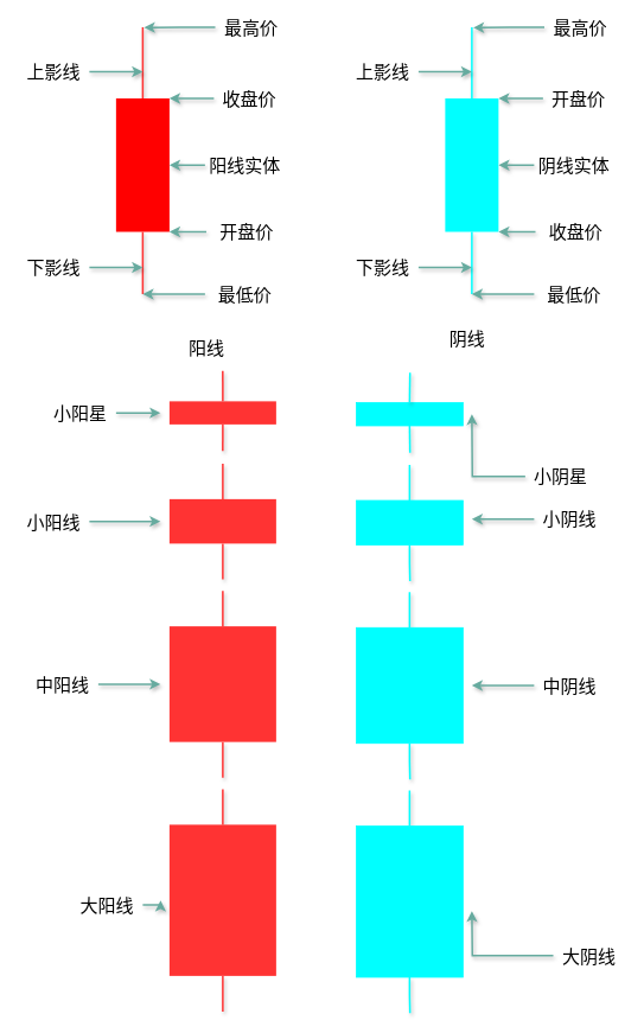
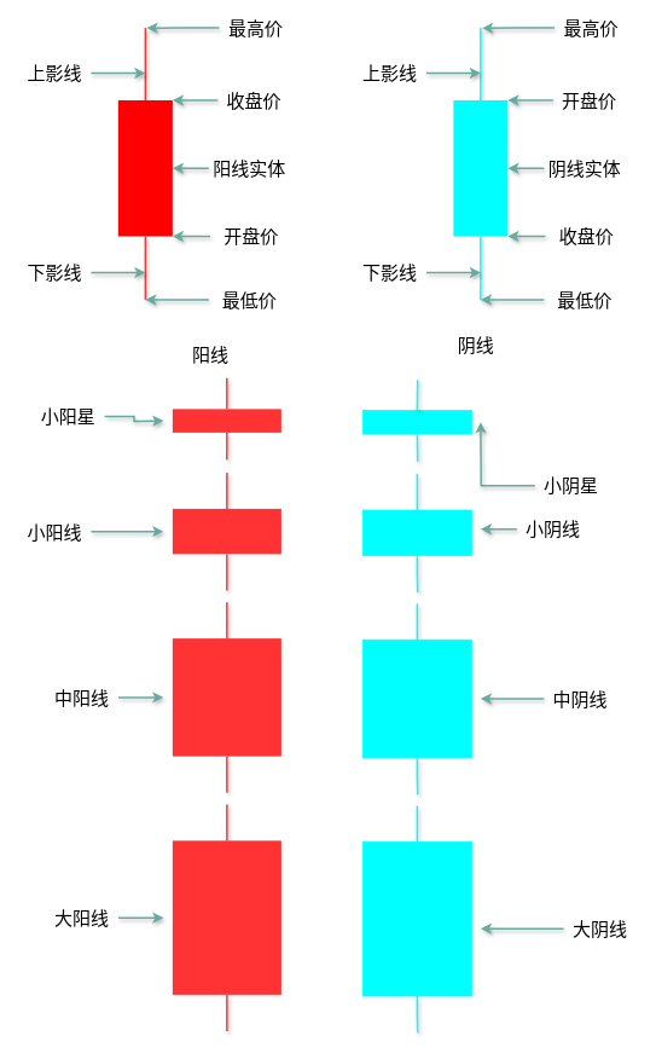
  <mxCell id="0" />
  <mxCell id="1" parent="0" />
  <mxCell id="2" style="edgeStyle=orthogonalEdgeStyle;rounded=0;jumpSize=9;orthogonalLoop=1;jettySize=auto;html=1;exitX=0.5;exitY=0;exitDx=0;exitDy=0;shadow=1;strokeColor=#FF3333;endArrow=none;endFill=0;strokeWidth=2;" parent="1" source="3" edge="1"><mxGeometry relative="1" as="geometry"><mxPoint x="160" y="30" as="targetPoint" /></mxGeometry></mxCell>
  <mxCell id="3" value="" style="rounded=0;whiteSpace=wrap;html=1;fillColor=#FF0000;strokeColor=none;" parent="1" vertex="1"><mxGeometry x="130" y="110" width="60" height="150" as="geometry" /></mxCell>
  <mxCell id="4" style="edgeStyle=orthogonalEdgeStyle;rounded=0;jumpSize=9;orthogonalLoop=1;jettySize=auto;html=1;exitX=0.5;exitY=0;exitDx=0;exitDy=0;shadow=1;endArrow=none;endFill=0;strokeColor=#00FFFF;strokeWidth=2;" parent="1" source="6" edge="1"><mxGeometry relative="1" as="geometry"><mxPoint x="530" y="30" as="targetPoint" /></mxGeometry></mxCell>
  <mxCell id="5" style="edgeStyle=orthogonalEdgeStyle;rounded=0;jumpSize=9;orthogonalLoop=1;jettySize=auto;html=1;exitX=0.5;exitY=1;exitDx=0;exitDy=0;shadow=1;endArrow=none;endFill=0;strokeColor=#00FFFF;strokeWidth=2;" parent="1" source="6" edge="1"><mxGeometry relative="1" as="geometry"><mxPoint x="530" y="330" as="targetPoint" /></mxGeometry></mxCell>
  <mxCell id="6" value="" style="rounded=0;whiteSpace=wrap;html=1;fillColor=#00FFFF;strokeColor=none;" parent="1" vertex="1"><mxGeometry x="500" y="110" width="60" height="150" as="geometry" /></mxCell>
  <mxCell id="7" value="" style="endArrow=none;html=1;entryX=0.5;entryY=1;entryDx=0;entryDy=0;strokeColor=#FF3333;shadow=1;jumpSize=9;strokeWidth=2;" parent="1" target="3" edge="1"><mxGeometry width="50" height="50" relative="1" as="geometry"><mxPoint x="160" y="330" as="sourcePoint" /><mxPoint x="180" y="280" as="targetPoint" /></mxGeometry></mxCell>
  <mxCell id="8" style="edgeStyle=orthogonalEdgeStyle;rounded=0;jumpSize=9;orthogonalLoop=1;jettySize=auto;html=1;exitX=0;exitY=0.5;exitDx=0;exitDy=0;shadow=1;endArrow=classic;endFill=1;strokeColor=#67AB9F;strokeWidth=2;fontSize=20;" parent="1" source="9" edge="1"><mxGeometry relative="1" as="geometry"><mxPoint x="161.5" y="30.286" as="targetPoint" /><Array as="points"><mxPoint x="202" y="30" /></Array></mxGeometry></mxCell>
  <mxCell id="9" value="最高价" style="text;html=1;strokeColor=none;fillColor=none;align=center;verticalAlign=middle;whiteSpace=wrap;rounded=0;fontSize=20;" parent="1" vertex="1"><mxGeometry x="241.5" y="20" width="80" height="20" as="geometry" /></mxCell>
  <mxCell id="10" style="edgeStyle=orthogonalEdgeStyle;rounded=0;jumpSize=9;orthogonalLoop=1;jettySize=auto;html=1;exitX=0;exitY=0.5;exitDx=0;exitDy=0;shadow=1;endArrow=classic;endFill=1;strokeColor=#67AB9F;strokeWidth=2;fontSize=20;" parent="1" source="11" edge="1"><mxGeometry relative="1" as="geometry"><mxPoint x="190" y="110" as="targetPoint" /></mxGeometry></mxCell>
  <mxCell id="11" value="收盘价" style="text;html=1;strokeColor=none;fillColor=none;align=center;verticalAlign=middle;whiteSpace=wrap;rounded=0;fontSize=20;" parent="1" vertex="1"><mxGeometry x="240" y="100" width="80" height="20" as="geometry" /></mxCell>
  <mxCell id="12" style="edgeStyle=orthogonalEdgeStyle;rounded=0;jumpSize=9;orthogonalLoop=1;jettySize=auto;html=1;exitX=0;exitY=0.5;exitDx=0;exitDy=0;shadow=1;endArrow=classic;endFill=1;strokeColor=#67AB9F;strokeWidth=2;fontSize=20;" parent="1" source="13" target="3" edge="1"><mxGeometry relative="1" as="geometry" /></mxCell>
  <mxCell id="13" value="阳线实体" style="text;html=1;strokeColor=none;fillColor=none;align=center;verticalAlign=middle;whiteSpace=wrap;rounded=0;fontSize=20;" parent="1" vertex="1"><mxGeometry x="230" y="175" width="90" height="20" as="geometry" /></mxCell>
  <mxCell id="14" style="edgeStyle=orthogonalEdgeStyle;rounded=0;jumpSize=9;orthogonalLoop=1;jettySize=auto;html=1;exitX=0;exitY=0.5;exitDx=0;exitDy=0;shadow=1;endArrow=classic;endFill=1;strokeColor=#67AB9F;strokeWidth=2;fontSize=20;" parent="1" source="15" edge="1"><mxGeometry relative="1" as="geometry"><mxPoint x="190" y="260" as="targetPoint" /></mxGeometry></mxCell>
  <mxCell id="15" value="开盘价" style="text;html=1;strokeColor=none;fillColor=none;align=center;verticalAlign=middle;whiteSpace=wrap;rounded=0;fontSize=20;" parent="1" vertex="1"><mxGeometry x="231.5" y="250" width="90" height="20" as="geometry" /></mxCell>
  <mxCell id="16" style="edgeStyle=orthogonalEdgeStyle;rounded=0;jumpSize=9;orthogonalLoop=1;jettySize=auto;html=1;exitX=0;exitY=0.5;exitDx=0;exitDy=0;shadow=1;endArrow=classic;endFill=1;strokeColor=#67AB9F;strokeWidth=2;fontSize=20;" parent="1" source="17" edge="1"><mxGeometry relative="1" as="geometry"><mxPoint x="160" y="330" as="targetPoint" /></mxGeometry></mxCell>
  <mxCell id="17" value="最低价" style="text;html=1;strokeColor=none;fillColor=none;align=center;verticalAlign=middle;whiteSpace=wrap;rounded=0;fontSize=20;" parent="1" vertex="1"><mxGeometry x="230" y="320" width="90" height="20" as="geometry" /></mxCell>
  <mxCell id="18" style="edgeStyle=orthogonalEdgeStyle;rounded=0;jumpSize=9;orthogonalLoop=1;jettySize=auto;html=1;exitX=1;exitY=0.5;exitDx=0;exitDy=0;shadow=1;endArrow=classic;endFill=1;strokeColor=#67AB9F;strokeWidth=2;fontSize=20;" parent="1" source="19" edge="1"><mxGeometry relative="1" as="geometry"><mxPoint x="160" y="80" as="targetPoint" /></mxGeometry></mxCell>
  <mxCell id="19" value="上影线" style="text;html=1;strokeColor=none;fillColor=none;align=center;verticalAlign=middle;whiteSpace=wrap;rounded=0;fontSize=20;" parent="1" vertex="1"><mxGeometry x="20" y="70" width="80" height="20" as="geometry" /></mxCell>
  <mxCell id="20" style="edgeStyle=orthogonalEdgeStyle;rounded=0;jumpSize=9;orthogonalLoop=1;jettySize=auto;html=1;exitX=1;exitY=0.5;exitDx=0;exitDy=0;shadow=1;endArrow=classic;endFill=1;strokeColor=#67AB9F;strokeWidth=2;fontSize=20;" parent="1" source="21" edge="1"><mxGeometry relative="1" as="geometry"><mxPoint x="160" y="300" as="targetPoint" /></mxGeometry></mxCell>
  <mxCell id="21" value="下影线" style="text;html=1;strokeColor=none;fillColor=none;align=center;verticalAlign=middle;whiteSpace=wrap;rounded=0;fontSize=20;" parent="1" vertex="1"><mxGeometry x="20" y="290" width="80" height="20" as="geometry" /></mxCell>
  <mxCell id="22" style="edgeStyle=orthogonalEdgeStyle;rounded=0;jumpSize=9;orthogonalLoop=1;jettySize=auto;html=1;exitX=0;exitY=0.5;exitDx=0;exitDy=0;shadow=1;endArrow=classic;endFill=1;strokeColor=#67AB9F;strokeWidth=2;fontSize=20;" parent="1" source="23" edge="1"><mxGeometry relative="1" as="geometry"><mxPoint x="531.571" y="30.429" as="targetPoint" /><Array as="points"><mxPoint x="572" y="30" /></Array></mxGeometry></mxCell>
  <mxCell id="23" value="最高价" style="text;html=1;strokeColor=none;fillColor=none;align=center;verticalAlign=middle;whiteSpace=wrap;rounded=0;fontSize=20;" parent="1" vertex="1"><mxGeometry x="611.5" y="20" width="80" height="20" as="geometry" /></mxCell>
  <mxCell id="24" style="edgeStyle=orthogonalEdgeStyle;rounded=0;jumpSize=9;orthogonalLoop=1;jettySize=auto;html=1;exitX=0;exitY=0.5;exitDx=0;exitDy=0;shadow=1;endArrow=classic;endFill=1;strokeColor=#67AB9F;strokeWidth=2;fontSize=20;" parent="1" source="25" edge="1"><mxGeometry relative="1" as="geometry"><mxPoint x="560" y="110" as="targetPoint" /></mxGeometry></mxCell>
  <mxCell id="25" value="开盘价" style="text;html=1;strokeColor=none;fillColor=none;align=center;verticalAlign=middle;whiteSpace=wrap;rounded=0;fontSize=20;" parent="1" vertex="1"><mxGeometry x="610" y="100" width="80" height="20" as="geometry" /></mxCell>
  <mxCell id="26" style="edgeStyle=orthogonalEdgeStyle;rounded=0;jumpSize=9;orthogonalLoop=1;jettySize=auto;html=1;exitX=0;exitY=0.5;exitDx=0;exitDy=0;shadow=1;endArrow=classic;endFill=1;strokeColor=#67AB9F;strokeWidth=2;fontSize=20;" parent="1" source="27" edge="1"><mxGeometry relative="1" as="geometry"><mxPoint x="560" y="185" as="targetPoint" /></mxGeometry></mxCell>
  <mxCell id="27" value="阴线实体" style="text;html=1;strokeColor=none;fillColor=none;align=center;verticalAlign=middle;whiteSpace=wrap;rounded=0;fontSize=20;" parent="1" vertex="1"><mxGeometry x="600" y="175" width="90" height="20" as="geometry" /></mxCell>
  <mxCell id="28" style="edgeStyle=orthogonalEdgeStyle;rounded=0;jumpSize=9;orthogonalLoop=1;jettySize=auto;html=1;exitX=0;exitY=0.5;exitDx=0;exitDy=0;shadow=1;endArrow=classic;endFill=1;strokeColor=#67AB9F;strokeWidth=2;fontSize=20;" parent="1" source="29" edge="1"><mxGeometry relative="1" as="geometry"><mxPoint x="560" y="260" as="targetPoint" /></mxGeometry></mxCell>
  <mxCell id="29" value="收盘价" style="text;html=1;strokeColor=none;fillColor=none;align=center;verticalAlign=middle;whiteSpace=wrap;rounded=0;fontSize=20;" parent="1" vertex="1"><mxGeometry x="601.5" y="250" width="90" height="20" as="geometry" /></mxCell>
  <mxCell id="30" style="edgeStyle=orthogonalEdgeStyle;rounded=0;jumpSize=9;orthogonalLoop=1;jettySize=auto;html=1;exitX=0;exitY=0.5;exitDx=0;exitDy=0;shadow=1;endArrow=classic;endFill=1;strokeColor=#67AB9F;strokeWidth=2;fontSize=20;" parent="1" source="31" edge="1"><mxGeometry relative="1" as="geometry"><mxPoint x="530" y="330" as="targetPoint" /></mxGeometry></mxCell>
  <mxCell id="31" value="最低价" style="text;html=1;strokeColor=none;fillColor=none;align=center;verticalAlign=middle;whiteSpace=wrap;rounded=0;fontSize=20;" parent="1" vertex="1"><mxGeometry x="600" y="320" width="90" height="20" as="geometry" /></mxCell>
  <mxCell id="32" style="edgeStyle=orthogonalEdgeStyle;rounded=0;jumpSize=9;orthogonalLoop=1;jettySize=auto;html=1;exitX=1;exitY=0.5;exitDx=0;exitDy=0;shadow=1;endArrow=classic;endFill=1;strokeColor=#67AB9F;strokeWidth=2;fontSize=20;" parent="1" source="33" edge="1"><mxGeometry relative="1" as="geometry"><mxPoint x="530" y="80" as="targetPoint" /></mxGeometry></mxCell>
  <mxCell id="33" value="上影线" style="text;html=1;strokeColor=none;fillColor=none;align=center;verticalAlign=middle;whiteSpace=wrap;rounded=0;fontSize=20;" parent="1" vertex="1"><mxGeometry x="390" y="70" width="80" height="20" as="geometry" /></mxCell>
  <mxCell id="34" style="edgeStyle=orthogonalEdgeStyle;rounded=0;jumpSize=9;orthogonalLoop=1;jettySize=auto;html=1;exitX=1;exitY=0.5;exitDx=0;exitDy=0;shadow=1;endArrow=classic;endFill=1;strokeColor=#67AB9F;strokeWidth=2;fontSize=20;" parent="1" source="35" edge="1"><mxGeometry relative="1" as="geometry"><mxPoint x="530" y="300" as="targetPoint" /></mxGeometry></mxCell>
  <mxCell id="35" value="下影线" style="text;html=1;strokeColor=none;fillColor=none;align=center;verticalAlign=middle;whiteSpace=wrap;rounded=0;fontSize=20;" parent="1" vertex="1"><mxGeometry x="390" y="290" width="80" height="20" as="geometry" /></mxCell>
  <mxCell id="36" value="阳线" style="text;html=1;strokeColor=none;fillColor=none;align=center;verticalAlign=middle;whiteSpace=wrap;rounded=0;fontSize=20;" parent="1" vertex="1"><mxGeometry x="196.5" y="380" width="70" height="20" as="geometry" /></mxCell>
  <mxCell id="37" value="阴线" style="text;html=1;align=center;verticalAlign=middle;whiteSpace=wrap;rounded=0;fontSize=20;" parent="1" vertex="1"><mxGeometry x="490" y="370" width="70" height="20" as="geometry" /></mxCell>
  <mxCell id="38" style="edgeStyle=orthogonalEdgeStyle;rounded=0;orthogonalLoop=1;jettySize=auto;html=1;exitX=0.5;exitY=1;exitDx=0;exitDy=0;endArrow=none;endFill=0;strokeColor=#FF3333;strokeWidth=2;shadow=1;" edge="1" parent="1" source="40"><mxGeometry relative="1" as="geometry"><mxPoint x="249.944" y="506.389" as="targetPoint" /></mxGeometry></mxCell>
  <mxCell id="39" style="edgeStyle=orthogonalEdgeStyle;rounded=0;orthogonalLoop=1;jettySize=auto;html=1;exitX=0.5;exitY=0;exitDx=0;exitDy=0;shadow=1;endArrow=none;endFill=0;strokeColor=#FF3333;strokeWidth=2;" edge="1" parent="1" source="40"><mxGeometry relative="1" as="geometry"><mxPoint x="249.944" y="416.389" as="targetPoint" /></mxGeometry></mxCell>
  <mxCell id="40" value="" style="rounded=0;whiteSpace=wrap;html=1;fillColor=#FF3333;strokeColor=none;" vertex="1" parent="1"><mxGeometry x="190" y="450.5" width="120" height="26" as="geometry" /></mxCell>
  <mxCell id="41" style="edgeStyle=orthogonalEdgeStyle;rounded=0;orthogonalLoop=1;jettySize=auto;html=1;exitX=0.5;exitY=1;exitDx=0;exitDy=0;endArrow=none;endFill=0;strokeColor=#FF3333;strokeWidth=2;shadow=1;" edge="1" source="43" parent="1"><mxGeometry relative="1" as="geometry"><mxPoint x="250" y="650.5" as="targetPoint" /></mxGeometry></mxCell>
  <mxCell id="42" style="edgeStyle=orthogonalEdgeStyle;rounded=0;orthogonalLoop=1;jettySize=auto;html=1;exitX=0.5;exitY=0;exitDx=0;exitDy=0;shadow=1;endArrow=none;endFill=0;strokeColor=#FF3333;strokeWidth=2;" edge="1" source="43" parent="1"><mxGeometry relative="1" as="geometry"><mxPoint x="250" y="520.5" as="targetPoint" /></mxGeometry></mxCell>
  <mxCell id="43" value="" style="rounded=0;whiteSpace=wrap;html=1;fillColor=#FF3333;strokeColor=none;" vertex="1" parent="1"><mxGeometry x="190" y="560.5" width="120" height="50" as="geometry" /></mxCell>
  <mxCell id="44" style="edgeStyle=orthogonalEdgeStyle;rounded=0;orthogonalLoop=1;jettySize=auto;html=1;exitX=0.5;exitY=1;exitDx=0;exitDy=0;shadow=1;endArrow=none;endFill=0;strokeColor=#FF3333;strokeWidth=2;" edge="1" parent="1" source="46"><mxGeometry relative="1" as="geometry"><mxPoint x="250" y="873.5" as="targetPoint" /></mxGeometry></mxCell>
  <mxCell id="45" style="edgeStyle=orthogonalEdgeStyle;rounded=0;orthogonalLoop=1;jettySize=auto;html=1;exitX=0.5;exitY=0;exitDx=0;exitDy=0;shadow=1;endArrow=none;endFill=0;strokeColor=#FF3333;strokeWidth=2;" edge="1" parent="1" source="46"><mxGeometry relative="1" as="geometry"><mxPoint x="250" y="663.5" as="targetPoint" /></mxGeometry></mxCell>
  <mxCell id="46" value="" style="rounded=0;whiteSpace=wrap;html=1;fillColor=#FF3333;strokeColor=none;" vertex="1" parent="1"><mxGeometry x="190" y="703.5" width="120" height="130" as="geometry" /></mxCell>
  <mxCell id="47" style="edgeStyle=orthogonalEdgeStyle;rounded=0;orthogonalLoop=1;jettySize=auto;html=1;exitX=0.5;exitY=1;exitDx=0;exitDy=0;shadow=1;endArrow=none;endFill=0;strokeColor=#FF3333;strokeWidth=2;" edge="1" parent="1" source="49"><mxGeometry relative="1" as="geometry"><mxPoint x="250" y="1136.5" as="targetPoint" /></mxGeometry></mxCell>
  <mxCell id="48" style="edgeStyle=orthogonalEdgeStyle;rounded=0;orthogonalLoop=1;jettySize=auto;html=1;exitX=0.5;exitY=0;exitDx=0;exitDy=0;shadow=1;endArrow=none;endFill=0;strokeColor=#FF3333;strokeWidth=2;" edge="1" parent="1" source="49"><mxGeometry relative="1" as="geometry"><mxPoint x="250" y="886.5" as="targetPoint" /></mxGeometry></mxCell>
  <mxCell id="49" value="" style="rounded=0;whiteSpace=wrap;html=1;fillColor=#FF3333;strokeColor=none;" vertex="1" parent="1"><mxGeometry x="190" y="926.5" width="120" height="170" as="geometry" /></mxCell>
  <mxCell id="50" style="edgeStyle=orthogonalEdgeStyle;rounded=0;orthogonalLoop=1;jettySize=auto;html=1;exitX=0.5;exitY=1;exitDx=0;exitDy=0;endArrow=none;endFill=0;strokeColor=#00FFFF;strokeWidth=2;shadow=1;" edge="1" source="51" parent="1"><mxGeometry relative="1" as="geometry"><mxPoint x="460.429" y="508.429" as="targetPoint" /></mxGeometry></mxCell>
  <mxCell id="51" value="" style="rounded=0;whiteSpace=wrap;html=1;fillColor=#00FFFF;strokeColor=#00FFFF;" vertex="1" parent="1"><mxGeometry x="400" y="452" width="120" height="26" as="geometry" /></mxCell>
  <mxCell id="52" style="edgeStyle=orthogonalEdgeStyle;rounded=0;orthogonalLoop=1;jettySize=auto;html=1;exitX=0.5;exitY=1;exitDx=0;exitDy=0;endArrow=none;endFill=0;strokeColor=#00FFFF;strokeWidth=2;shadow=1;" edge="1" source="54" parent="1"><mxGeometry relative="1" as="geometry"><mxPoint x="460.429" y="652.714" as="targetPoint" /></mxGeometry></mxCell>
  <mxCell id="53" style="edgeStyle=orthogonalEdgeStyle;rounded=0;orthogonalLoop=1;jettySize=auto;html=1;exitX=0.5;exitY=0;exitDx=0;exitDy=0;shadow=1;endArrow=none;endFill=0;strokeColor=#00FFFF;strokeWidth=2;" edge="1" source="54" parent="1"><mxGeometry relative="1" as="geometry"><mxPoint x="460" y="522" as="targetPoint" /></mxGeometry></mxCell>
  <mxCell id="54" value="" style="rounded=0;whiteSpace=wrap;html=1;fillColor=#00FFFF;strokeColor=#00FFFF;" vertex="1" parent="1"><mxGeometry x="400" y="562" width="120" height="50" as="geometry" /></mxCell>
  <mxCell id="55" style="edgeStyle=orthogonalEdgeStyle;rounded=0;orthogonalLoop=1;jettySize=auto;html=1;exitX=0.5;exitY=1;exitDx=0;exitDy=0;shadow=1;endArrow=none;endFill=0;strokeColor=#00FFFF;strokeWidth=2;" edge="1" source="57" parent="1"><mxGeometry relative="1" as="geometry"><mxPoint x="460.429" y="875.571" as="targetPoint" /></mxGeometry></mxCell>
  <mxCell id="56" style="edgeStyle=orthogonalEdgeStyle;rounded=0;orthogonalLoop=1;jettySize=auto;html=1;exitX=0.5;exitY=0;exitDx=0;exitDy=0;shadow=1;endArrow=none;endFill=0;strokeColor=#00FFFF;strokeWidth=2;" edge="1" source="57" parent="1"><mxGeometry relative="1" as="geometry"><mxPoint x="460" y="665" as="targetPoint" /></mxGeometry></mxCell>
  <mxCell id="57" value="" style="rounded=0;whiteSpace=wrap;html=1;fillColor=#00FFFF;strokeColor=#00FFFF;" vertex="1" parent="1"><mxGeometry x="400" y="705" width="120" height="130" as="geometry" /></mxCell>
  <mxCell id="58" style="edgeStyle=orthogonalEdgeStyle;rounded=0;orthogonalLoop=1;jettySize=auto;html=1;exitX=0.5;exitY=1;exitDx=0;exitDy=0;shadow=1;endArrow=none;endFill=0;strokeColor=#00FFFF;strokeWidth=2;" edge="1" source="60" parent="1"><mxGeometry relative="1" as="geometry"><mxPoint x="460.429" y="1138.429" as="targetPoint" /></mxGeometry></mxCell>
  <mxCell id="59" style="edgeStyle=orthogonalEdgeStyle;rounded=0;orthogonalLoop=1;jettySize=auto;html=1;exitX=0.5;exitY=0;exitDx=0;exitDy=0;shadow=1;endArrow=none;endFill=0;strokeColor=#00FFFF;strokeWidth=2;" edge="1" source="60" parent="1"><mxGeometry relative="1" as="geometry"><mxPoint x="460" y="888" as="targetPoint" /></mxGeometry></mxCell>
  <mxCell id="60" value="" style="rounded=0;whiteSpace=wrap;html=1;fillColor=#00FFFF;strokeColor=#00FFFF;" vertex="1" parent="1"><mxGeometry x="400" y="928" width="120" height="170" as="geometry" /></mxCell>
  <mxCell id="61" style="edgeStyle=orthogonalEdgeStyle;rounded=0;orthogonalLoop=1;jettySize=auto;html=1;exitX=0.5;exitY=0;exitDx=0;exitDy=0;shadow=1;endArrow=none;endFill=0;strokeColor=#00FFFF;strokeWidth=2;" edge="1" source="51" parent="1"><mxGeometry relative="1" as="geometry"><mxPoint x="460.429" y="418.429" as="targetPoint" /></mxGeometry></mxCell>
  <mxCell id="62" style="edgeStyle=orthogonalEdgeStyle;rounded=0;orthogonalLoop=1;jettySize=auto;html=1;exitX=1;exitY=0.5;exitDx=0;exitDy=0;shadow=1;endArrow=classic;endFill=1;strokeColor=#67AB9F;strokeWidth=2;" edge="1" parent="1" source="63"><mxGeometry relative="1" as="geometry"><mxPoint x="180" y="463.5" as="targetPoint" /></mxGeometry></mxCell>
- <mxCell id="63" value="小阳星" style="text;html=1;strokeColor=none;fillColor=none;align=center;verticalAlign=middle;whiteSpace=wrap;rounded=0;fontSize=20;" vertex="1" parent="1"><mxGeometry x="50" y="453.5" width="80" height="20" as="geometry" /></mxCell>
+ <mxCell id="63" value="小阳星" style="text;html=1;strokeColor=none;fillColor=none;align=center;verticalAlign=middle;whiteSpace=wrap;rounded=0;fontSize=20;" vertex="1" parent="1"><mxGeometry x="35" y="448.5" width="80" height="20" as="geometry" /></mxCell>
  <mxCell id="64" style="edgeStyle=orthogonalEdgeStyle;rounded=0;orthogonalLoop=1;jettySize=auto;html=1;exitX=1;exitY=0.5;exitDx=0;exitDy=0;shadow=1;endArrow=classic;endFill=1;strokeColor=#67AB9F;strokeWidth=2;" edge="1" parent="1" source="65"><mxGeometry relative="1" as="geometry"><mxPoint x="180" y="585.5" as="targetPoint" /></mxGeometry></mxCell>
  <mxCell id="65" value="小阳线" style="text;html=1;strokeColor=none;fillColor=none;align=center;verticalAlign=middle;whiteSpace=wrap;rounded=0;fontSize=20;" vertex="1" parent="1"><mxGeometry x="20" y="575.5" width="80" height="20" as="geometry" /></mxCell>
  <mxCell id="66" style="edgeStyle=orthogonalEdgeStyle;rounded=0;orthogonalLoop=1;jettySize=auto;html=1;exitX=1;exitY=0.5;exitDx=0;exitDy=0;shadow=1;endArrow=classic;endFill=1;strokeColor=#67AB9F;strokeWidth=2;" edge="1" parent="1" source="67"><mxGeometry relative="1" as="geometry"><mxPoint x="180" y="768.5" as="targetPoint" /></mxGeometry></mxCell>
- <mxCell id="67" value="中阳线" style="text;html=1;strokeColor=none;fillColor=none;align=center;verticalAlign=middle;whiteSpace=wrap;rounded=0;fontSize=20;" vertex="1" parent="1"><mxGeometry x="30" y="758.5" width="80" height="20" as="geometry" /></mxCell>
+ <mxCell id="67" value="中阳线" style="text;html=1;strokeColor=none;fillColor=none;align=center;verticalAlign=middle;whiteSpace=wrap;rounded=0;fontSize=20;" vertex="1" parent="1"><mxGeometry x="50" y="758.5" width="80" height="20" as="geometry" /></mxCell>
  <mxCell id="68" style="edgeStyle=orthogonalEdgeStyle;rounded=0;orthogonalLoop=1;jettySize=auto;html=1;exitX=1;exitY=0.5;exitDx=0;exitDy=0;shadow=1;endArrow=classic;endFill=1;strokeColor=#67AB9F;strokeWidth=2;" edge="1" parent="1" source="69"><mxGeometry relative="1" as="geometry"><mxPoint x="180" y="1011.7" as="targetPoint" /></mxGeometry></mxCell>
- <mxCell id="69" value="大阳线" style="text;html=1;strokeColor=none;fillColor=none;align=center;verticalAlign=middle;whiteSpace=wrap;rounded=0;fontSize=20;" vertex="1" parent="1"><mxGeometry x="80" y="1006.5" width="80" height="20" as="geometry" /></mxCell>
+ <mxCell id="69" value="大阳线" style="text;html=1;strokeColor=none;fillColor=none;align=center;verticalAlign=middle;whiteSpace=wrap;rounded=0;fontSize=20;" vertex="1" parent="1"><mxGeometry x="50" y="1001.5" width="80" height="20" as="geometry" /></mxCell>
  <mxCell id="70" style="edgeStyle=orthogonalEdgeStyle;rounded=0;orthogonalLoop=1;jettySize=auto;html=1;exitX=0;exitY=0.5;exitDx=0;exitDy=0;shadow=1;endArrow=classic;endFill=1;strokeColor=#67AB9F;strokeWidth=2;" edge="1" parent="1" source="71"><mxGeometry relative="1" as="geometry"><mxPoint x="530" y="465" as="targetPoint" /></mxGeometry></mxCell>
  <mxCell id="71" value="小阴星" style="text;html=1;strokeColor=none;fillColor=none;align=center;verticalAlign=middle;whiteSpace=wrap;rounded=0;fontSize=20;" vertex="1" parent="1"><mxGeometry x="590" y="525" width="80" height="20" as="geometry" /></mxCell>
  <mxCell id="72" style="edgeStyle=orthogonalEdgeStyle;rounded=0;orthogonalLoop=1;jettySize=auto;html=1;exitX=0;exitY=0.5;exitDx=0;exitDy=0;shadow=1;endArrow=classic;endFill=1;strokeColor=#67AB9F;strokeWidth=2;" edge="1" parent="1" source="73"><mxGeometry relative="1" as="geometry"><mxPoint x="530" y="583" as="targetPoint" /></mxGeometry></mxCell>
- <mxCell id="73" value="小阴线" style="text;html=1;strokeColor=none;fillColor=none;align=center;verticalAlign=middle;whiteSpace=wrap;rounded=0;fontSize=20;" vertex="1" parent="1"><mxGeometry x="600" y="573" width="80" height="20" as="geometry" /></mxCell>
+ <mxCell id="73" value="小阴线" style="text;html=1;strokeColor=none;fillColor=none;align=center;verticalAlign=middle;whiteSpace=wrap;rounded=0;fontSize=20;" vertex="1" parent="1"><mxGeometry x="570" y="573" width="80" height="20" as="geometry" /></mxCell>
  <mxCell id="74" style="edgeStyle=orthogonalEdgeStyle;rounded=0;orthogonalLoop=1;jettySize=auto;html=1;exitX=0;exitY=0.5;exitDx=0;exitDy=0;shadow=1;endArrow=classic;endFill=1;strokeColor=#67AB9F;strokeWidth=2;" edge="1" parent="1" source="75"><mxGeometry relative="1" as="geometry"><mxPoint x="530" y="770" as="targetPoint" /></mxGeometry></mxCell>
  <mxCell id="75" value="中阴线" style="text;html=1;strokeColor=none;fillColor=none;align=center;verticalAlign=middle;whiteSpace=wrap;rounded=0;fontSize=20;" vertex="1" parent="1"><mxGeometry x="600" y="760" width="80" height="20" as="geometry" /></mxCell>
  <mxCell id="76" style="edgeStyle=orthogonalEdgeStyle;rounded=0;orthogonalLoop=1;jettySize=auto;html=1;exitX=0;exitY=0.5;exitDx=0;exitDy=0;shadow=1;endArrow=classic;endFill=1;strokeColor=#67AB9F;strokeWidth=2;" edge="1" parent="1" source="77"><mxGeometry relative="1" as="geometry"><mxPoint x="530" y="1023.5" as="targetPoint" /></mxGeometry></mxCell>
- <mxCell id="77" value="大阴线" style="text;html=1;strokeColor=none;fillColor=none;align=center;verticalAlign=middle;whiteSpace=wrap;rounded=0;fontSize=20;" vertex="1" parent="1"><mxGeometry x="621.5" y="1063.5" width="80" height="20" as="geometry" /></mxCell>
+ <mxCell id="77" value="大阴线" style="text;html=1;strokeColor=none;fillColor=none;align=center;verticalAlign=middle;whiteSpace=wrap;rounded=0;fontSize=20;" vertex="1" parent="1"><mxGeometry x="621.5" y="1013.5" width="80" height="20" as="geometry" /></mxCell>
